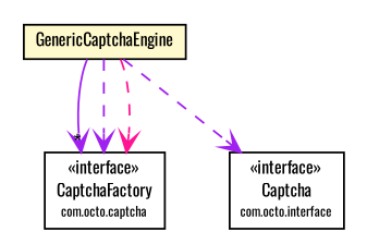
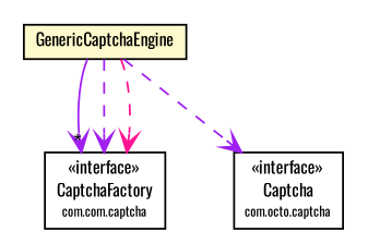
  digraph {
    fontname=Oswald
    node [fontcolor=black fontname=Oswald fontsize=9.0 shape=plaintext]
    edge [arrowhead=open color=purple fontcolor=black fontname=Oswald fontsize=10.0 headport=p labelfontname=arial labelfontsize=10 tailport=p style=dashed]
    n1 [label=<<table border="0" cellborder="1" cellspacing="0" cellpadding="2" port="p" bgcolor="lemonChiffon" href="./GenericCaptchaEngine.html"> 		<tr><td><table border="0" cellspacing="0" cellpadding="1"> 			<tr><td> GenericCaptchaEngine </td></tr> 		</table></td></tr> 		</table>>]
-   n2 [label=<<table border="0" cellborder="1" cellspacing="0" cellpadding="2" port="p" href="http://java.sun.com/j2se/1.4.2/docs/api/com/octo/captcha/CaptchaFactory.html"> 		<tr><td><table border="0" cellspacing="0" cellpadding="1"> 			<tr><td> &laquo;interface&raquo; </td></tr> 			<tr><td> CaptchaFactory </td></tr> 			<tr><td><font point-size="7.0"> com.octo.captcha </font></td></tr> 		</table></td></tr> 		</table>>]
-   n3 [label=<<table border="0" cellborder="1" cellspacing="0" cellpadding="2" port="p" href="http://java.sun.com/j2se/1.4.2/docs/api/com/octo/captcha/Captcha.html"> 		<tr><td><table border="0" cellspacing="0" cellpadding="1"> 			<tr><td> &laquo;interface&raquo; </td></tr> 			<tr><td> Captcha </td></tr> 			<tr><td><font point-size="7.0"> com.octo.interface </font></td></tr> 		</table></td></tr> 		</table>>]
+   n2 [label=<<table border="0" cellborder="1" cellspacing="0" cellpadding="2" port="p" href="http://java.sun.com/j2se/1.4.2/docs/api/com/octo/captcha/CaptchaFactory.html"> 		<tr><td><table border="0" cellspacing="0" cellpadding="1"> 			<tr><td> &laquo;interface&raquo; </td></tr> 			<tr><td> CaptchaFactory </td></tr> 			<tr><td><font point-size="7.0"> com.com.captcha </font></td></tr> 		</table></td></tr> 		</table>>]
+   n3 [label=<<table border="0" cellborder="1" cellspacing="0" cellpadding="2" port="p" href="http://java.sun.com/j2se/1.4.2/docs/api/com/octo/captcha/Captcha.html"> 		<tr><td><table border="0" cellspacing="0" cellpadding="1"> 			<tr><td> &laquo;interface&raquo; </td></tr> 			<tr><td> Captcha </td></tr> 			<tr><td><font point-size="7.0"> com.octo.captcha </font></td></tr> 		</table></td></tr> 		</table>>]
    n1 -> n2 [headlabel="*" style=""]
    n1 -> n2
    n1 -> n2 [color=deeppink]
    n1 -> n3
  }
